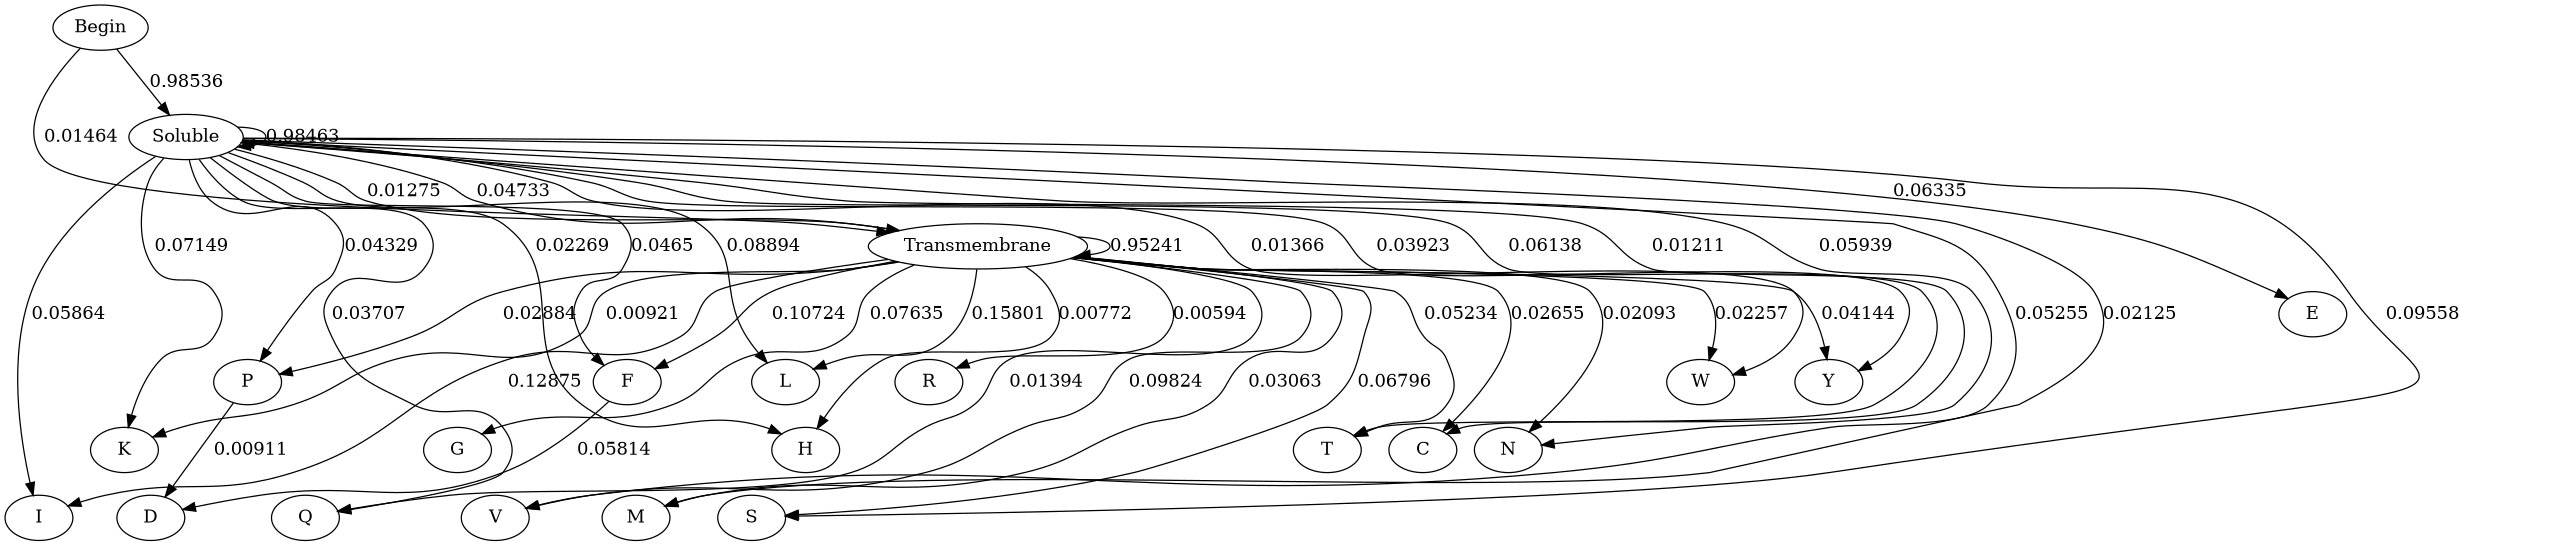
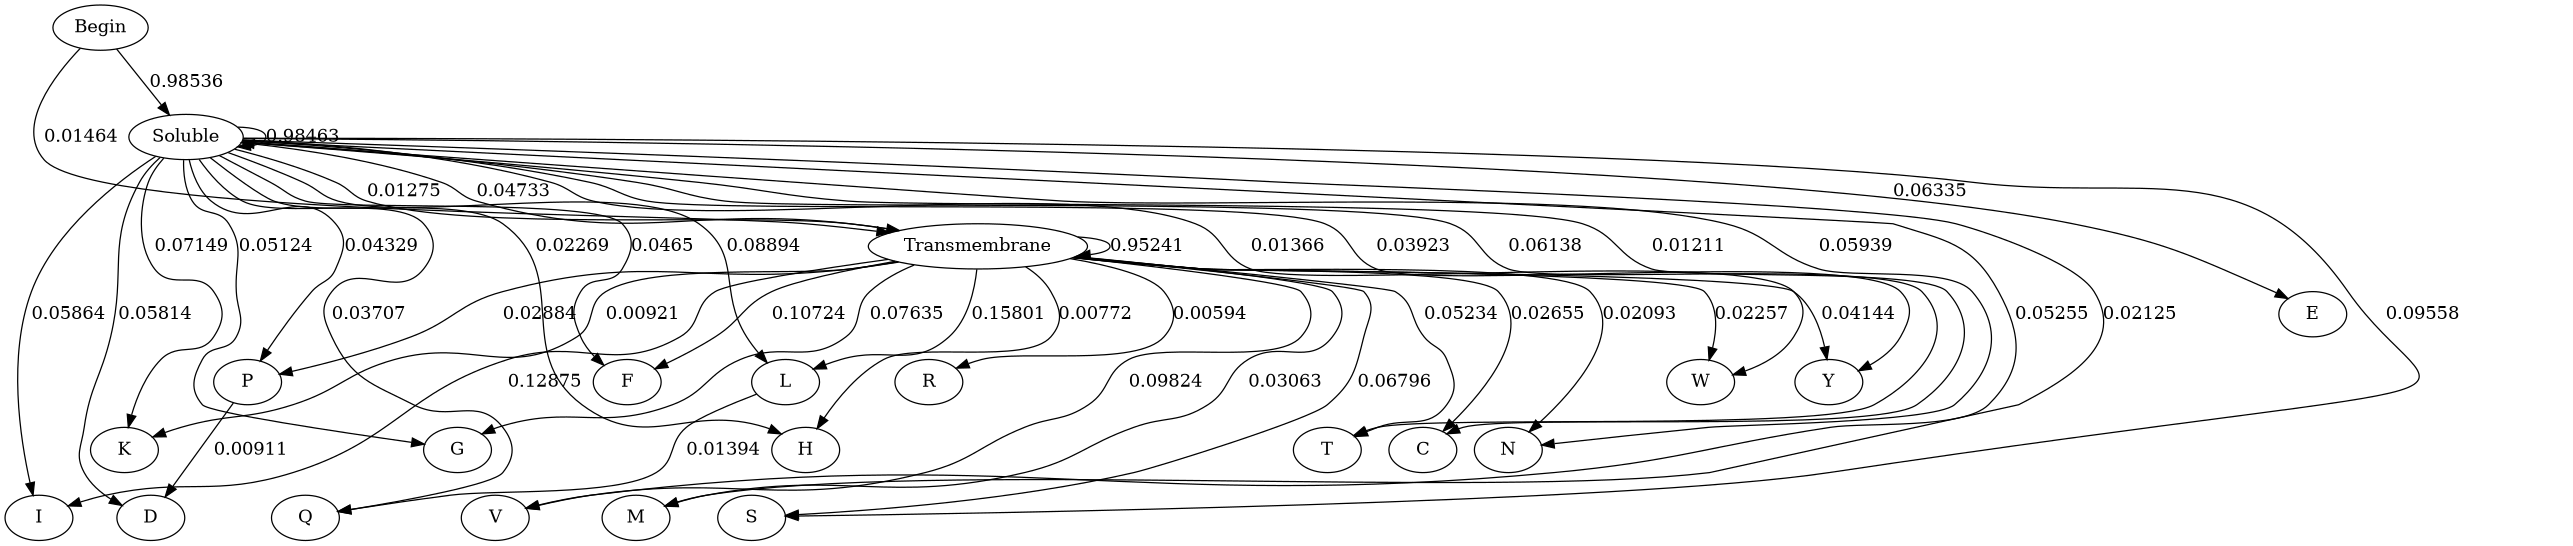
  digraph {
    Begin
    Soluble
    Transmembrane
    C
    D
    E
    F
    G
    H
    I
    K
    L
    M
    N
    P
    Q
    S
    T
    V
    W
    Y
    R
    Begin -> Soluble [label=0.98536 weight=0.98536]
    Begin -> Transmembrane [label=0.01464 weight=0.01464]
    Soluble -> Soluble [label=0.98463 weight=0.98463]
    Soluble -> Transmembrane [label=0.01275 weight=0.01275]
    Soluble -> C [label=0.01211 weight=0.01211]
-   F -> D [label=0.05814 weight=0.05814]
+   Soluble -> D [label=0.05814 weight=0.05814]
    Soluble -> E [label=0.06335 weight=0.06335]
    Soluble -> F [label=0.0465 weight=0.0465]
+   Soluble -> G [label=0.05124 weight=0.05124]
    Soluble -> H [label=0.02269 weight=0.02269]
    Soluble -> I [label=0.05864 weight=0.05864]
    Soluble -> K [label=0.07149 weight=0.07149]
    Soluble -> L [label=0.08894 weight=0.08894]
    Soluble -> M [label=0.02125 weight=0.02125]
    Soluble -> N [label=0.05939 weight=0.05939]
    Soluble -> P [label=0.04329 weight=0.04329]
    Soluble -> Q [label=0.03707 weight=0.03707]
    Soluble -> S [label=0.09558 weight=0.09558]
    Soluble -> T [label=0.06138 weight=0.06138]
    Soluble -> V [label=0.05255 weight=0.05255]
    Soluble -> W [label=0.01366 weight=0.01366]
    Soluble -> Y [label=0.03923 weight=0.03923]
    Transmembrane -> Soluble [label=0.04733 weight=0.04733]
    Transmembrane -> Transmembrane [label=0.95241 weight=0.95241]
    Transmembrane -> C [label=0.02655 weight=0.02655]
    Transmembrane -> F [label=0.10724 weight=0.10724]
    Transmembrane -> G [label=0.07635 weight=0.07635]
    Transmembrane -> H [label=0.00772 weight=0.00772]
    Transmembrane -> I [label=0.12875 weight=0.12875]
    Transmembrane -> K [label=0.00921 weight=0.00921]
    Transmembrane -> L [label=0.15801 weight=0.15801]
    Transmembrane -> M [label=0.03063 weight=0.03163]
    Transmembrane -> N [label=0.02093 weight=0.02093]
    Transmembrane -> P [label=0.02884 weight=0.02884]
-   Transmembrane -> Q [label=0.01394 weight=0.01394]
+   L -> Q [label=0.01394 weight=0.01394]
    Transmembrane -> S [label=0.06796 weight=0.06796]
    Transmembrane -> T [label=0.05234 weight=0.05234]
    Transmembrane -> V [label=0.09824 weight=0.09824]
    Transmembrane -> W [label=0.02257 weight=0.02257]
    Transmembrane -> Y [label=0.04144 weight=0.04144]
    Transmembrane -> R [label=0.00594 weight=0.00594]
    P -> D [label=0.00911 weight=0.00911]
  }
